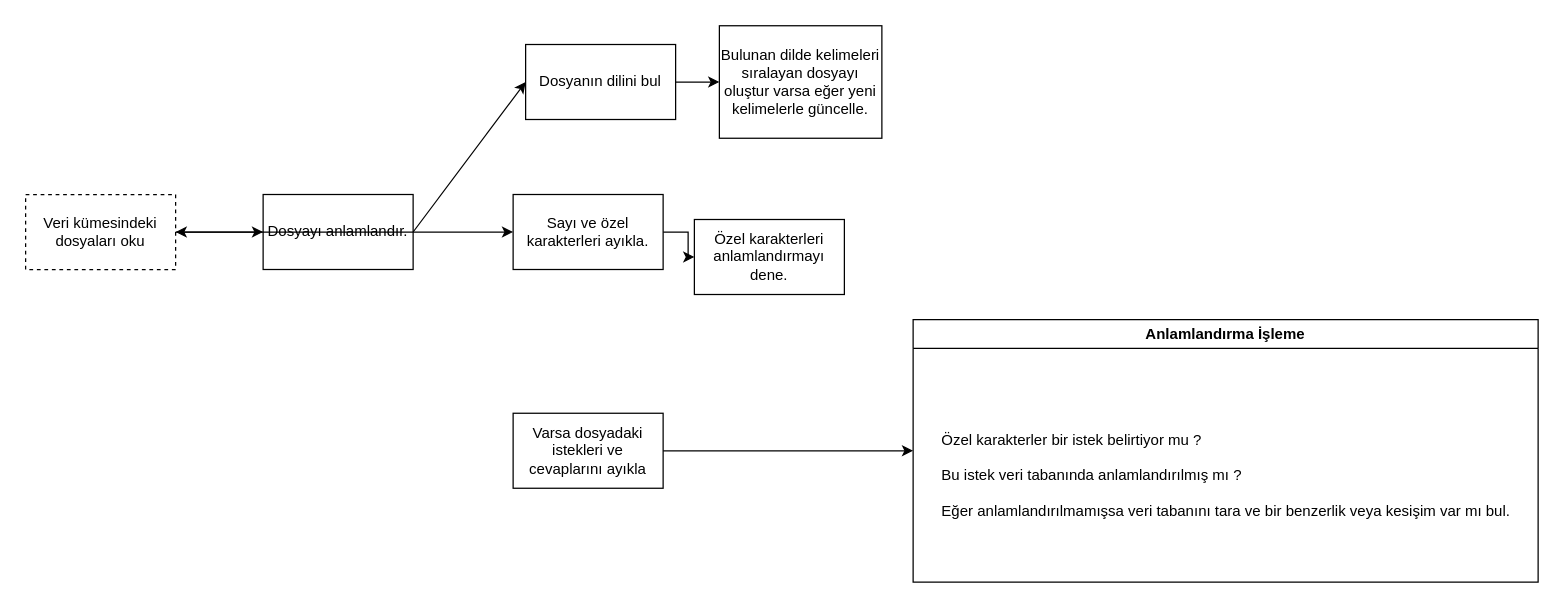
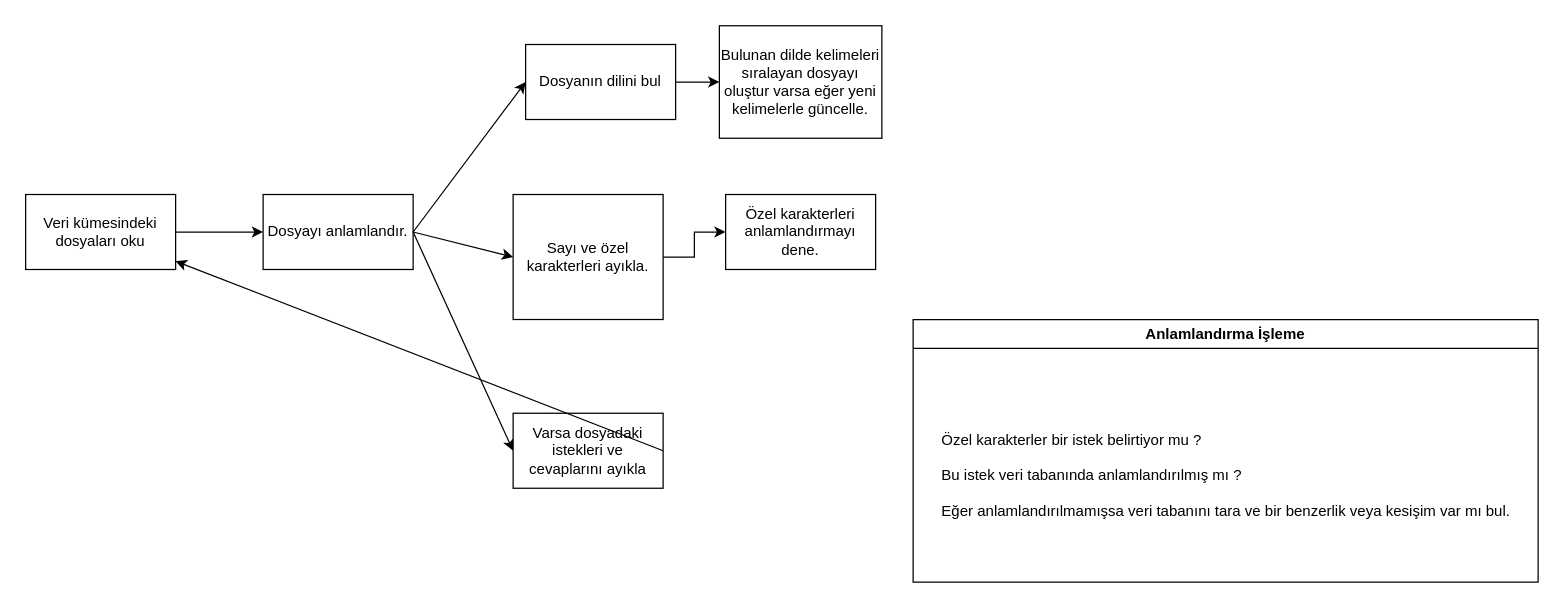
  <mxCell id="0" />
  <mxCell id="1" parent="0" />
- <mxCell id="2" value="Veri kümesindeki dosyaları oku" style="rounded=0;whiteSpace=wrap;html=1;dashed=1;" vertex="1" parent="1"><mxGeometry x="20" y="155" width="120" height="60" as="geometry" /></mxCell>
+ <mxCell id="2" value="Veri kümesindeki dosyaları oku" style="rounded=0;whiteSpace=wrap;html=1;" vertex="1" parent="1"><mxGeometry x="20" y="155" width="120" height="60" as="geometry" /></mxCell>
  <mxCell id="3" value="Dosyanın dilini bul" style="rounded=0;whiteSpace=wrap;html=1;" vertex="1" parent="1"><mxGeometry x="420" y="35" width="120" height="60" as="geometry" /></mxCell>
  <mxCell id="4" value="" style="endArrow=classic;html=1;rounded=0;exitX=1;exitY=0.5;exitDx=0;exitDy=0;" edge="1" parent="1" source="3" target="5"><mxGeometry width="50" height="50" relative="1" as="geometry"><mxPoint x="280" y="225" as="sourcePoint" /><mxPoint x="510" y="65" as="targetPoint" /></mxGeometry></mxCell>
  <mxCell id="5" value="Bulunan dilde kelimeleri sıralayan dosyayı oluştur varsa eğer yeni kelimelerle güncelle." style="rounded=0;whiteSpace=wrap;html=1;" vertex="1" parent="1"><mxGeometry x="575" y="20" width="130" height="90" as="geometry" /></mxCell>
  <mxCell id="6" style="edgeStyle=orthogonalEdgeStyle;rounded=0;orthogonalLoop=1;jettySize=auto;html=1;entryX=0;entryY=0.5;entryDx=0;entryDy=0;" edge="1" parent="1" source="7" target="8"><mxGeometry relative="1" as="geometry" /></mxCell>
- <mxCell id="7" value="Sayı ve özel karakterleri ayıkla." style="rounded=0;whiteSpace=wrap;html=1;" vertex="1" parent="1"><mxGeometry x="410" y="155" width="120" height="60" as="geometry" /></mxCell>
- <mxCell id="8" value="Özel karakterleri anlamlandırmayı dene." style="rounded=0;whiteSpace=wrap;html=1;" vertex="1" parent="1"><mxGeometry x="555" y="175" width="120" height="60" as="geometry" /></mxCell>
+ <mxCell id="7" value="Sayı ve özel karakterleri ayıkla." style="rounded=0;whiteSpace=wrap;html=1;" vertex="1" parent="1"><mxGeometry x="410" y="155" width="120" height="100" as="geometry" /></mxCell>
+ <mxCell id="8" value="Özel karakterleri anlamlandırmayı dene." style="rounded=0;whiteSpace=wrap;html=1;" vertex="1" parent="1"><mxGeometry x="580" y="155" width="120" height="60" as="geometry" /></mxCell>
  <mxCell id="9" value="Anlamlandırma İşleme" style="swimlane;whiteSpace=wrap;html=1;" vertex="1" parent="1"><mxGeometry x="730" y="255" width="500" height="210" as="geometry" /></mxCell>
  <mxCell id="10" value="&lt;div style=&quot;text-align: left;&quot;&gt;&lt;div style=&quot;text-align: justify;&quot;&gt;&lt;span style=&quot;background-color: initial;&quot;&gt;Özel karakterler bir istek belirtiyor mu ?&lt;/span&gt;&lt;/div&gt;&lt;div style=&quot;text-align: justify;&quot;&gt;&lt;br&gt;&lt;/div&gt;&lt;div style=&quot;text-align: justify;&quot;&gt;&lt;span style=&quot;background-color: initial;&quot;&gt;Bu istek veri tabanında anlamlandırılmış mı ?&lt;/span&gt;&lt;br&gt;&lt;/div&gt;&lt;div style=&quot;text-align: justify;&quot;&gt;&lt;br&gt;&lt;/div&gt;&lt;span style=&quot;background-color: initial;&quot;&gt;&lt;div style=&quot;text-align: justify;&quot;&gt;&lt;span style=&quot;background-color: initial;&quot;&gt;Eğer anlamlandırılmamışsa veri tabanını tara ve bir benzerlik veya kesişim var mı bul.&lt;/span&gt;&lt;/div&gt;&lt;/span&gt;&lt;/div&gt;" style="text;html=1;align=center;verticalAlign=middle;resizable=0;points=[];autosize=1;strokeColor=none;fillColor=none;" vertex="1" parent="9"><mxGeometry x="10" y="80" width="480" height="90" as="geometry" /></mxCell>
  <mxCell id="11" value="" style="endArrow=classic;html=1;rounded=0;exitX=1;exitY=0.5;exitDx=0;exitDy=0;" edge="1" parent="1" source="2"><mxGeometry width="50" height="50" relative="1" as="geometry"><mxPoint x="150" y="155" as="sourcePoint" /><mxPoint x="210" y="185" as="targetPoint" /></mxGeometry></mxCell>
  <mxCell id="12" value="Dosyayı anlamlandır." style="rounded=0;whiteSpace=wrap;html=1;" vertex="1" parent="1"><mxGeometry x="210" y="155" width="120" height="60" as="geometry" /></mxCell>
  <mxCell id="13" value="" style="endArrow=classic;html=1;rounded=0;exitX=1;exitY=0.5;exitDx=0;exitDy=0;entryX=0;entryY=0.5;entryDx=0;entryDy=0;" edge="1" parent="1" source="12" target="3"><mxGeometry width="50" height="50" relative="1" as="geometry"><mxPoint x="150" y="155" as="sourcePoint" /><mxPoint x="200" y="105" as="targetPoint" /></mxGeometry></mxCell>
  <mxCell id="14" value="" style="endArrow=classic;html=1;rounded=0;exitX=1;exitY=0.5;exitDx=0;exitDy=0;entryX=0;entryY=0.5;entryDx=0;entryDy=0;" edge="1" parent="1" source="12" target="7"><mxGeometry width="50" height="50" relative="1" as="geometry"><mxPoint x="150" y="155" as="sourcePoint" /><mxPoint x="200" y="105" as="targetPoint" /></mxGeometry></mxCell>
- <mxCell id="15" value="" style="endArrow=classic;html=1;rounded=0;exitX=1;exitY=0.5;exitDx=0;exitDy=0;" edge="1" parent="1" source="12" target="2"><mxGeometry width="50" height="50" relative="1" as="geometry"><mxPoint x="150" y="405" as="sourcePoint" /><mxPoint x="410" y="305" as="targetPoint" /></mxGeometry></mxCell>
+ <mxCell id="15" value="" style="endArrow=classic;html=1;rounded=0;exitX=1;exitY=0.5;exitDx=0;exitDy=0;entryX=0;entryY=0.5;entryDx=0;entryDy=0;" edge="1" parent="1" source="12" target="16"><mxGeometry width="50" height="50" relative="1" as="geometry"><mxPoint x="150" y="405" as="sourcePoint" /><mxPoint x="410" y="305" as="targetPoint" /></mxGeometry></mxCell>
  <mxCell id="16" value="Varsa dosyadaki istekleri ve cevaplarını ayıkla" style="rounded=0;whiteSpace=wrap;html=1;" vertex="1" parent="1"><mxGeometry x="410" y="330" width="120" height="60" as="geometry" /></mxCell>
- <mxCell id="17" value="" style="endArrow=classic;html=1;rounded=0;exitX=1;exitY=0.5;exitDx=0;exitDy=0;entryX=0;entryY=0.5;entryDx=0;entryDy=0;" edge="1" parent="1" source="16" target="9"><mxGeometry width="50" height="50" relative="1" as="geometry"><mxPoint x="700" y="265" as="sourcePoint" /><mxPoint x="730" y="305" as="targetPoint" /></mxGeometry></mxCell>
+ <mxCell id="17" value="" style="endArrow=classic;html=1;rounded=0;exitX=1;exitY=0.5;exitDx=0;exitDy=0;" edge="1" parent="1" source="16" target="2"><mxGeometry width="50" height="50" relative="1" as="geometry"><mxPoint x="700" y="265" as="sourcePoint" /><mxPoint x="730" y="305" as="targetPoint" /></mxGeometry></mxCell>
